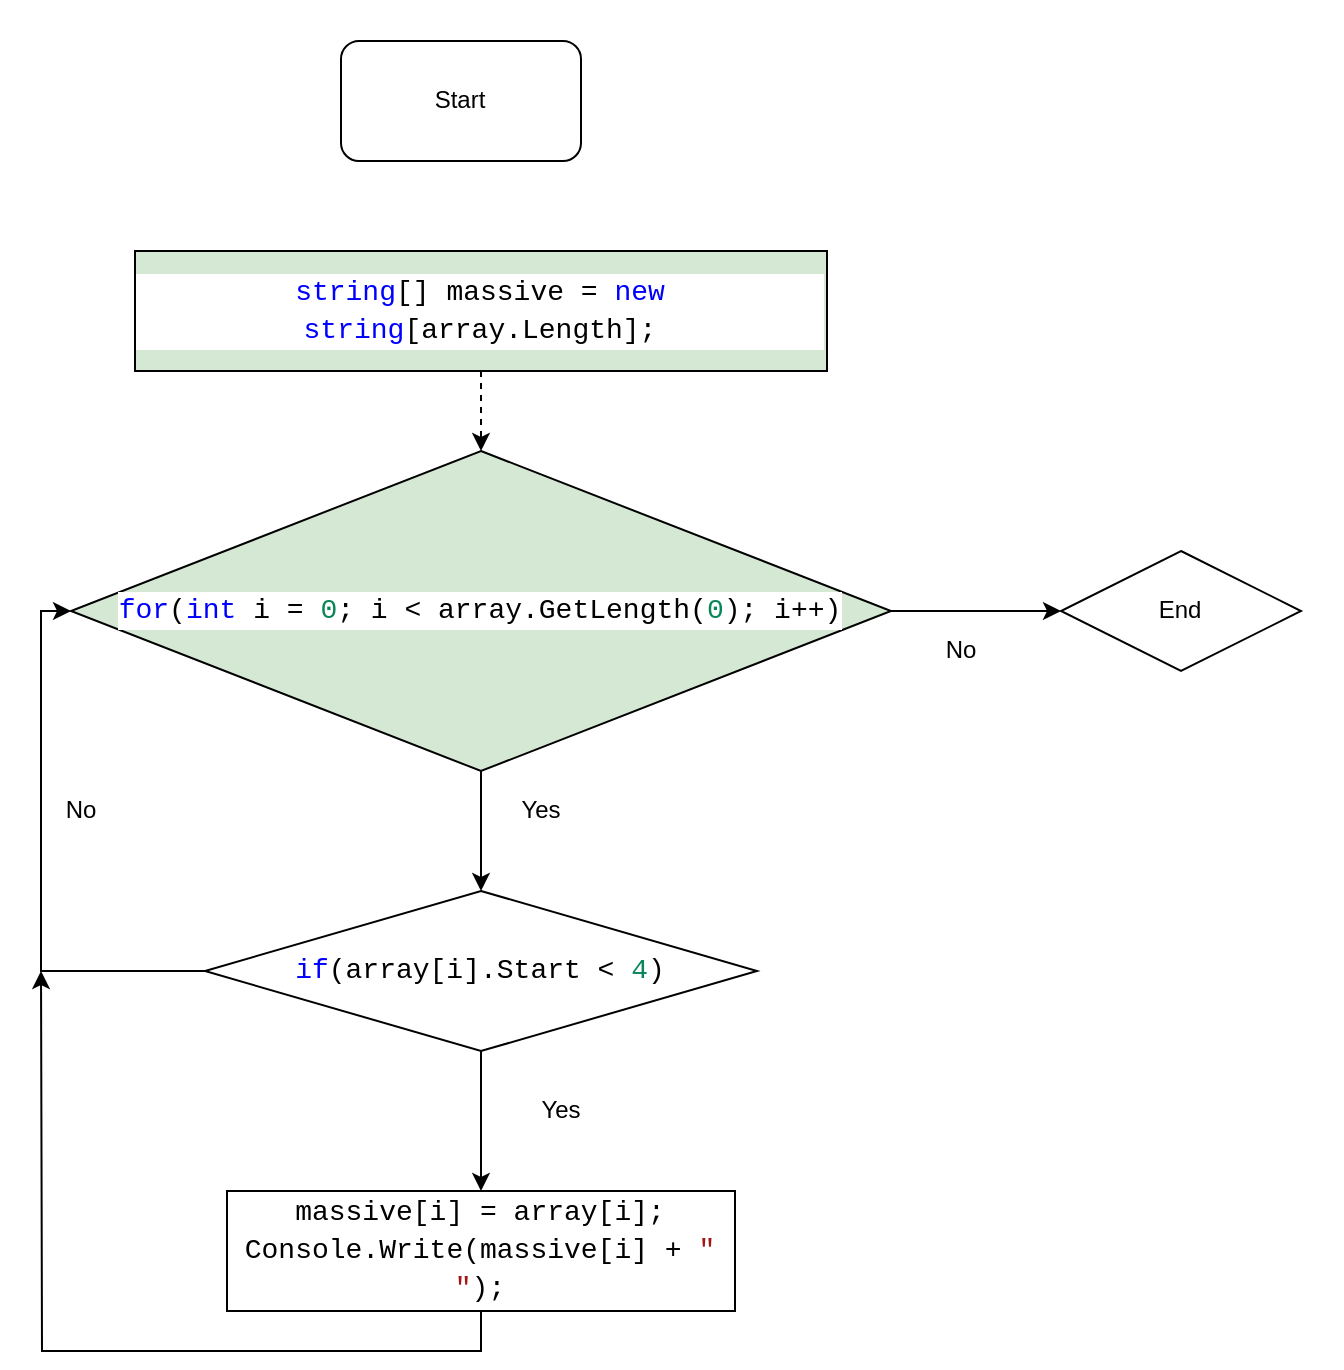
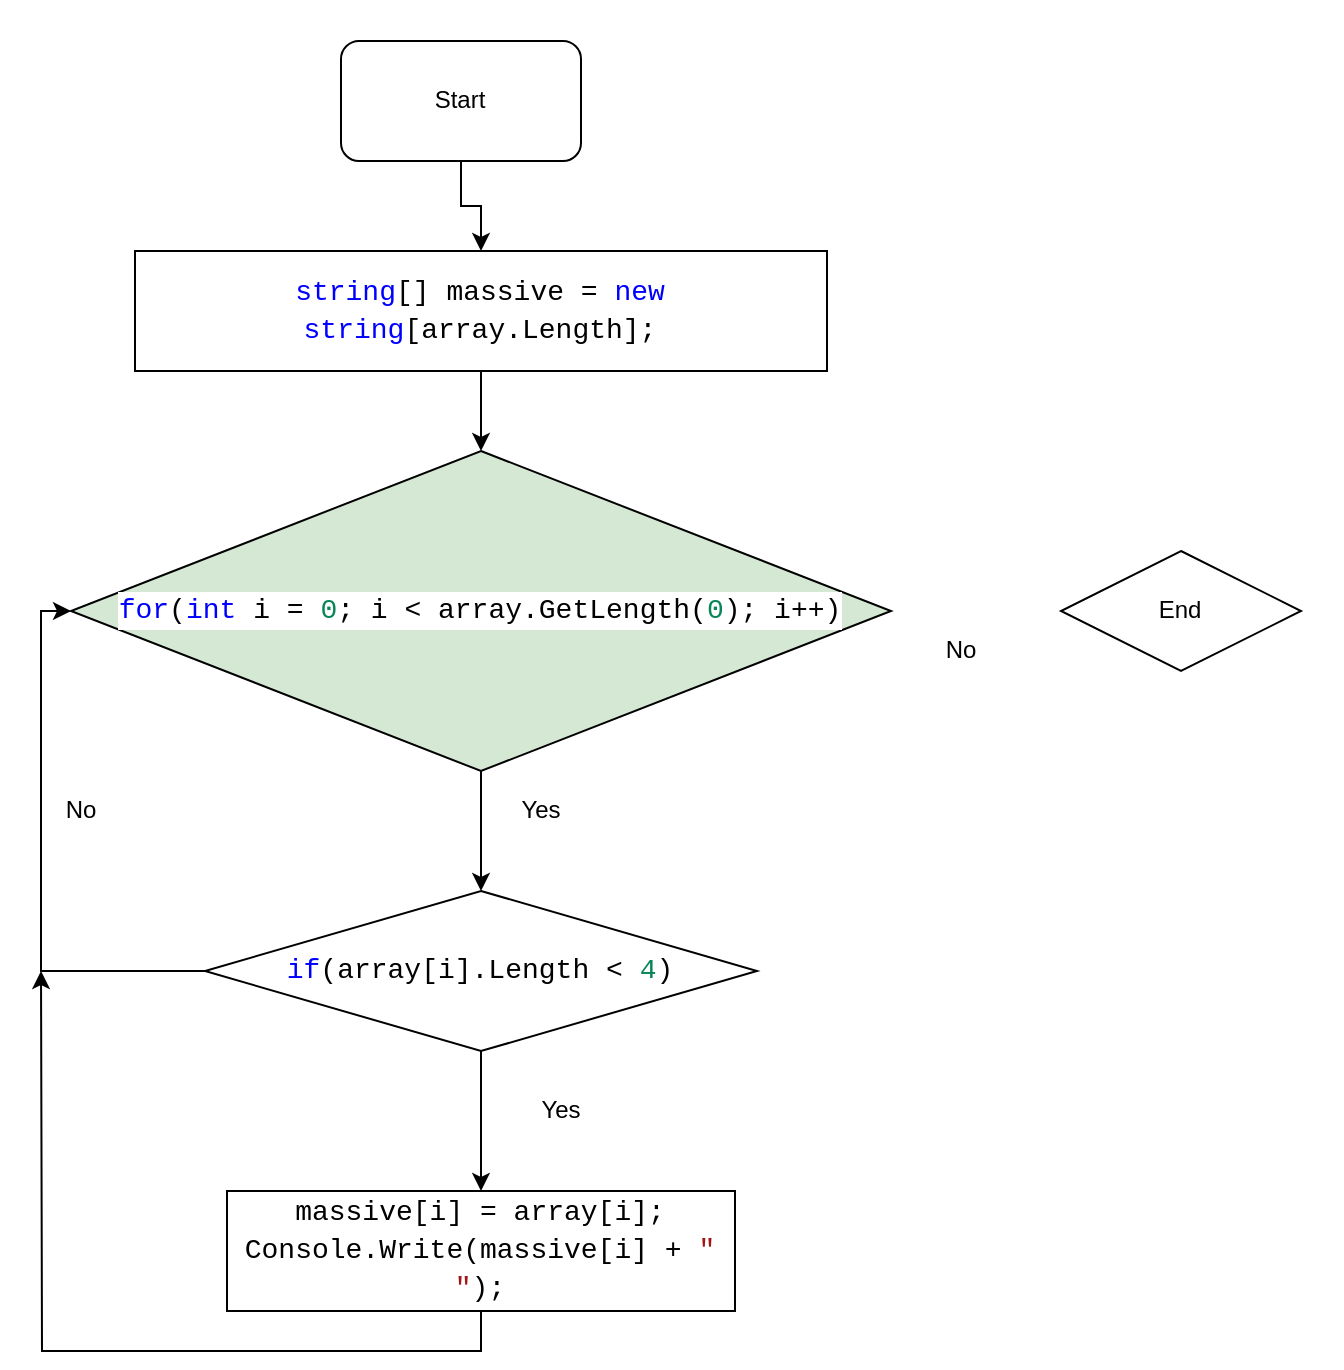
  <mxCell id="0" />
  <mxCell id="1" parent="0" />
+ <mxCell id="2" value="" style="edgeStyle=orthogonalEdgeStyle;rounded=0;orthogonalLoop=1;jettySize=auto;html=1;" edge="1" parent="1" source="3" target="5"><mxGeometry relative="1" as="geometry" /></mxCell>
  <mxCell id="3" value="Start" style="rounded=1;whiteSpace=wrap;html=1;" vertex="1" parent="1"><mxGeometry x="170" y="20" width="120" height="60" as="geometry" /></mxCell>
- <mxCell id="4" value="" style="edgeStyle=orthogonalEdgeStyle;rounded=0;orthogonalLoop=1;jettySize=auto;html=1;dashed=1;" edge="1" parent="1" source="5" target="8"><mxGeometry relative="1" as="geometry" /></mxCell>
- <mxCell id="5" value="&lt;div style=&quot;background-color: rgb(255, 255, 255); font-family: Consolas, &amp;quot;Courier New&amp;quot;, monospace; font-size: 14px; line-height: 19px;&quot;&gt;&lt;div style=&quot;line-height: 19px;&quot;&gt;&lt;span style=&quot;color: #0000ff;&quot;&gt;string&lt;/span&gt;[] massive = &lt;span style=&quot;color: #0000ff;&quot;&gt;new&lt;/span&gt; &lt;span style=&quot;color: #0000ff;&quot;&gt;string&lt;/span&gt;[array.Length];&lt;/div&gt;&lt;/div&gt;" style="rounded=0;whiteSpace=wrap;html=1;fillColor=#d5e8d4;" vertex="1" parent="1"><mxGeometry x="67" y="125" width="346" height="60" as="geometry" /></mxCell>
+ <mxCell id="4" value="" style="edgeStyle=orthogonalEdgeStyle;rounded=0;orthogonalLoop=1;jettySize=auto;html=1;" edge="1" parent="1" source="5" target="8"><mxGeometry relative="1" as="geometry" /></mxCell>
+ <mxCell id="5" value="&lt;div style=&quot;background-color: rgb(255, 255, 255); font-family: Consolas, &amp;quot;Courier New&amp;quot;, monospace; font-size: 14px; line-height: 19px;&quot;&gt;&lt;div style=&quot;line-height: 19px;&quot;&gt;&lt;span style=&quot;color: #0000ff;&quot;&gt;string&lt;/span&gt;[] massive = &lt;span style=&quot;color: #0000ff;&quot;&gt;new&lt;/span&gt; &lt;span style=&quot;color: #0000ff;&quot;&gt;string&lt;/span&gt;[array.Length];&lt;/div&gt;&lt;/div&gt;" style="rounded=0;whiteSpace=wrap;html=1;" vertex="1" parent="1"><mxGeometry x="67" y="125" width="346" height="60" as="geometry" /></mxCell>
  <mxCell id="6" value="" style="edgeStyle=orthogonalEdgeStyle;rounded=0;orthogonalLoop=1;jettySize=auto;html=1;" edge="1" parent="1" source="8" target="10"><mxGeometry relative="1" as="geometry" /></mxCell>
- <mxCell id="7" value="" style="edgeStyle=orthogonalEdgeStyle;rounded=0;orthogonalLoop=1;jettySize=auto;html=1;" edge="1" parent="1" source="8" target="14"><mxGeometry relative="1" as="geometry" /></mxCell>
  <mxCell id="8" value="&lt;div style=&quot;background-color: rgb(255, 255, 255); font-family: Consolas, &amp;quot;Courier New&amp;quot;, monospace; font-size: 14px; line-height: 19px;&quot;&gt;&lt;span style=&quot;color: #0000ff;&quot;&gt;for&lt;/span&gt;(&lt;span style=&quot;color: #0000ff;&quot;&gt;int&lt;/span&gt; i = &lt;span style=&quot;color: #098658;&quot;&gt;0&lt;/span&gt;; i &amp;lt; array.GetLength(&lt;span style=&quot;color: #098658;&quot;&gt;0&lt;/span&gt;); i++)&lt;/div&gt;" style="rhombus;whiteSpace=wrap;html=1;fillColor=#d5e8d4;" vertex="1" parent="1"><mxGeometry x="35" y="225" width="410" height="160" as="geometry" /></mxCell>
  <mxCell id="9" value="" style="edgeStyle=orthogonalEdgeStyle;rounded=0;orthogonalLoop=1;jettySize=auto;html=1;" edge="1" parent="1" source="10" target="13"><mxGeometry relative="1" as="geometry" /></mxCell>
- <mxCell id="10" value="&lt;div style=&quot;background-color: rgb(255, 255, 255); font-family: Consolas, &amp;quot;Courier New&amp;quot;, monospace; font-size: 14px; line-height: 19px;&quot;&gt;&lt;span style=&quot;color: #0000ff;&quot;&gt;if&lt;/span&gt;(array[i].Start &amp;lt; &lt;span style=&quot;color: #098658;&quot;&gt;4&lt;/span&gt;)&lt;/div&gt;" style="rhombus;whiteSpace=wrap;html=1;" vertex="1" parent="1"><mxGeometry x="102" y="445" width="276" height="80" as="geometry" /></mxCell>
+ <mxCell id="10" value="&lt;div style=&quot;background-color: rgb(255, 255, 255); font-family: Consolas, &amp;quot;Courier New&amp;quot;, monospace; font-size: 14px; line-height: 19px;&quot;&gt;&lt;span style=&quot;color: #0000ff;&quot;&gt;if&lt;/span&gt;(array[i].Length &amp;lt; &lt;span style=&quot;color: #098658;&quot;&gt;4&lt;/span&gt;)&lt;/div&gt;" style="rhombus;whiteSpace=wrap;html=1;" vertex="1" parent="1"><mxGeometry x="102" y="445" width="276" height="80" as="geometry" /></mxCell>
  <mxCell id="11" style="edgeStyle=orthogonalEdgeStyle;rounded=0;orthogonalLoop=1;jettySize=auto;html=1;exitX=0;exitY=0.5;exitDx=0;exitDy=0;entryX=0;entryY=0.5;entryDx=0;entryDy=0;" edge="1" parent="1" source="10" target="8"><mxGeometry relative="1" as="geometry"><Array as="points"><mxPoint x="20" y="485" /><mxPoint x="20" y="305" /></Array></mxGeometry></mxCell>
  <mxCell id="12" style="edgeStyle=orthogonalEdgeStyle;rounded=0;orthogonalLoop=1;jettySize=auto;html=1;exitX=0.5;exitY=1;exitDx=0;exitDy=0;" edge="1" parent="1" source="13"><mxGeometry relative="1" as="geometry"><mxPoint x="20" y="485" as="targetPoint" /></mxGeometry></mxCell>
  <mxCell id="13" value="&lt;div style=&quot;background-color: rgb(255, 255, 255); font-family: Consolas, &amp;quot;Courier New&amp;quot;, monospace; font-size: 14px; line-height: 19px;&quot;&gt;massive[i] = array[i];&lt;/div&gt;&lt;div style=&quot;background-color: rgb(255, 255, 255); font-family: Consolas, &amp;quot;Courier New&amp;quot;, monospace; font-size: 14px; line-height: 19px;&quot;&gt;&lt;div style=&quot;line-height: 19px;&quot;&gt;Console.Write(massive[i] + &lt;span style=&quot;color: #a31515;&quot;&gt;&quot; &quot;&lt;/span&gt;);&lt;/div&gt;&lt;/div&gt;" style="rounded=0;whiteSpace=wrap;html=1;" vertex="1" parent="1"><mxGeometry x="113" y="595" width="254" height="60" as="geometry" /></mxCell>
  <mxCell id="14" value="End" style="rhombus;whiteSpace=wrap;html=1;" vertex="1" parent="1"><mxGeometry x="530" y="275" width="120" height="60" as="geometry" /></mxCell>
  <mxCell id="15" value="Yes" style="text;html=1;align=center;verticalAlign=middle;resizable=0;points=[];autosize=1;strokeColor=none;fillColor=none;" vertex="1" parent="1"><mxGeometry x="250" y="390" width="40" height="30" as="geometry" /></mxCell>
  <mxCell id="16" value="Yes" style="text;html=1;align=center;verticalAlign=middle;resizable=0;points=[];autosize=1;strokeColor=none;fillColor=none;" vertex="1" parent="1"><mxGeometry x="260" y="540" width="40" height="30" as="geometry" /></mxCell>
  <mxCell id="17" value="No" style="text;html=1;align=center;verticalAlign=middle;resizable=0;points=[];autosize=1;strokeColor=none;fillColor=none;" vertex="1" parent="1"><mxGeometry x="20" y="390" width="40" height="30" as="geometry" /></mxCell>
  <mxCell id="18" value="No" style="text;html=1;align=center;verticalAlign=middle;resizable=0;points=[];autosize=1;strokeColor=none;fillColor=none;" vertex="1" parent="1"><mxGeometry x="460" y="310" width="40" height="30" as="geometry" /></mxCell>
